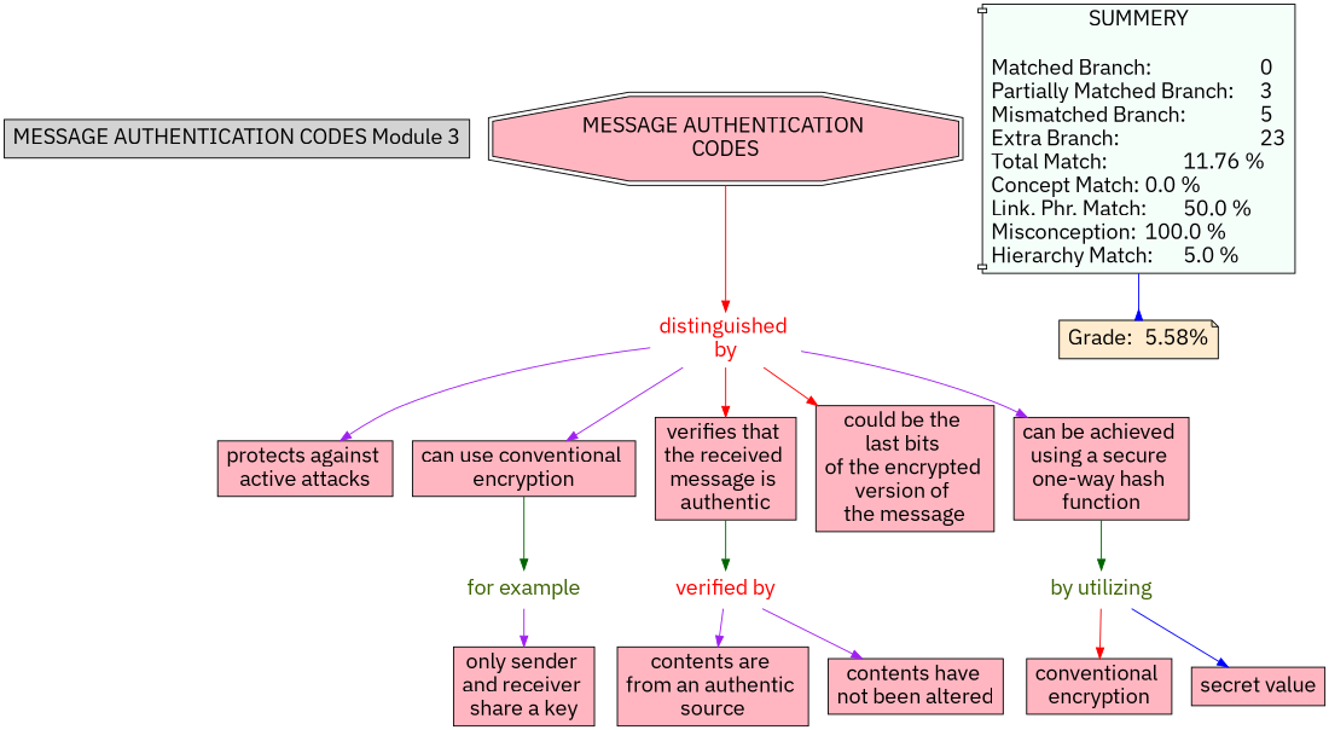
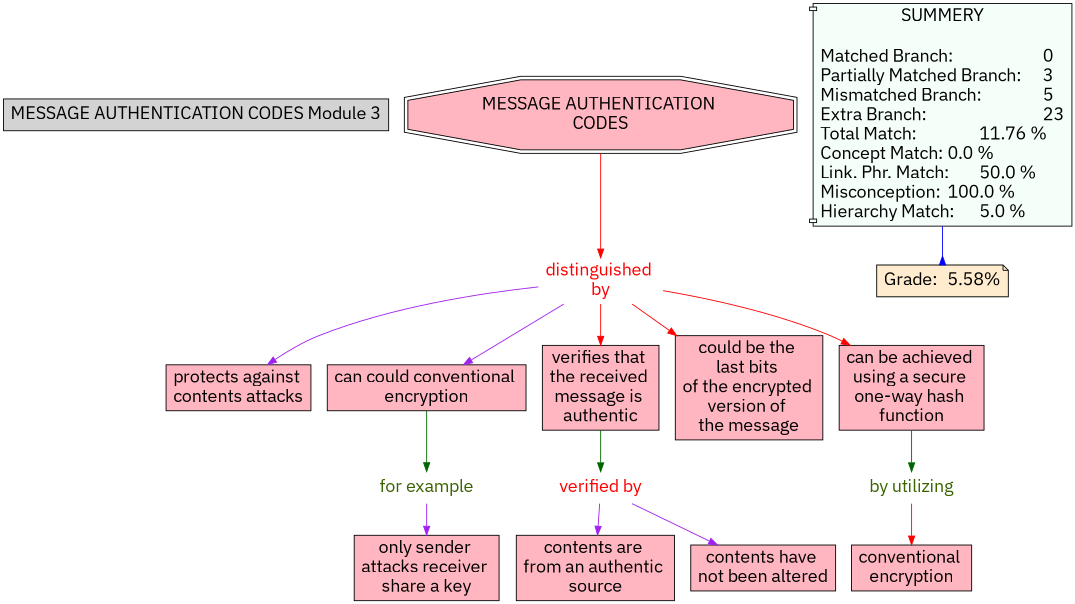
  digraph {
    fontname="IBM Plex Sans"
    node [Gsplines=true fontname="IBM Plex Sans" fontsize=20 shape=rect style=filled fillcolor="#FFB6C1"]
    edge [color=purple constraint=true fontname="IBM Plex Sans"]
    n1 [label="MESSAGE AUTHENTICATION CODES Module 3" fillcolor=""]
    n2 [fontcolor=red label="distinguished \nby" shape=none style="" fillcolor=""]
-   n3 [label="protects against \nactive attacks\n"]
-   n4 [label="can use conventional \nencryption"]
+   n3 [label="protects against \ncontents attacks\n"]
+   n4 [label="can could conventional \nencryption"]
    n5 [label="verifies that \nthe received \nmessage is \nauthentic"]
    n6 [label="could be the \nlast bits \nof the encrypted \nversion of \nthe message\n"]
    n7 [label="can be achieved \nusing a secure \none-way hash \nfunction"]
    n8 [fontcolor="#3B6300" label="for example\n" shape=none style="" fillcolor=""]
    n9 [fontcolor=red label="verified by\n" shape=none style="" fillcolor=""]
    n10 [fontcolor="#3B6300" label="by utilizing\n" shape=none style="" fillcolor=""]
    n11 [label="contents are \nfrom an authentic \nsource"]
    n12 [label="contents have \nnot been altered\n"]
-   n13 [label="only sender \nand receiver \nshare a key\n"]
+   n13 [label="only sender \nattacks receiver \nshare a key\n"]
    n14 [label="MESSAGE AUTHENTICATION \nCODES" shape=doubleoctagon]
    n15 [label="conventional \nencryption"]
-   n16 [label="secret value\n"]
    n17 [fillcolor="#F5FFFA" label="SUMMERY\n\nMatched Branch:			0\lPartially Matched Branch:	3\lMismatched Branch:		5\lExtra Branch:				23\lTotal Match:		11.76 %\lConcept Match:	0.0 %\lLink. Phr. Match:	50.0 %\lMisconception:	100.0 %\lHierarchy Match:	5.0 %\l" shape=component]
    n18 [fillcolor="#FFEBCD" label="Grade:	5.58%" shape=note]
    n2 -> n3
    n2 -> n4
    n2 -> n5 [color=red]
    n2 -> n6 [color=red]
-   n2 -> n7
+   n2 -> n7 [color=red]
    n4 -> n8 [color=darkgreen]
    n5 -> n9 [color=darkgreen]
    n7 -> n10 [color=darkgreen]
    n8 -> n13
    n9 -> n11
    n9 -> n12
    n10 -> n15 [color=red]
-   n10 -> n16 [color=blue]
    n14 -> n2 [color=red]
    n17 -> n18 [arrowhead=inv color=blue]
  }
